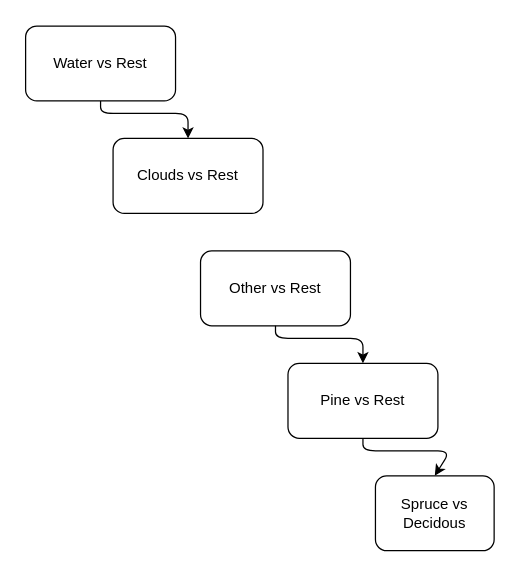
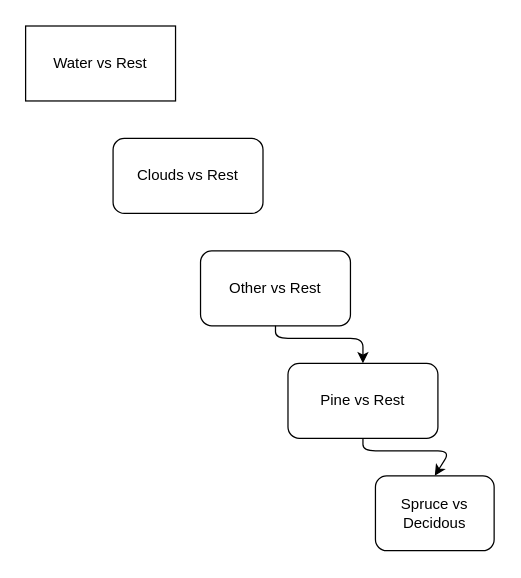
  <mxCell id="0" />
  <mxCell id="1" parent="0" />
- <mxCell id="2" style="edgeStyle=none;html=1;exitX=0.5;exitY=1;exitDx=0;exitDy=0;entryX=0.5;entryY=0;entryDx=0;entryDy=0;" edge="1" parent="1" source="3" target="4"><mxGeometry relative="1" as="geometry"><Array as="points"><mxPoint x="80" y="90" /><mxPoint x="150" y="90" /></Array></mxGeometry></mxCell>
- <mxCell id="3" value="Water vs Rest" style="rounded=1;whiteSpace=wrap;html=1;" vertex="1" parent="1"><mxGeometry x="20" y="20" width="120" height="60" as="geometry" /></mxCell>
+ <mxCell id="3" value="Water vs Rest" style="whiteSpace=wrap;html=1;rounded=0;" vertex="1" parent="1"><mxGeometry x="20" y="20" width="120" height="60" as="geometry" /></mxCell>
  <mxCell id="4" value="Clouds vs Rest" style="rounded=1;whiteSpace=wrap;html=1;" vertex="1" parent="1"><mxGeometry x="90" y="110" width="120" height="60" as="geometry" /></mxCell>
  <mxCell id="5" value="Other vs Rest" style="rounded=1;whiteSpace=wrap;html=1;" vertex="1" parent="1"><mxGeometry x="160" y="200" width="120" height="60" as="geometry" /></mxCell>
  <mxCell id="6" style="edgeStyle=none;html=1;exitX=0.5;exitY=1;exitDx=0;exitDy=0;entryX=0.5;entryY=0;entryDx=0;entryDy=0;" edge="1" parent="1" target="7"><mxGeometry relative="1" as="geometry"><Array as="points"><mxPoint x="220" y="270" /><mxPoint x="290" y="270" /></Array><mxPoint x="220" y="260" as="sourcePoint" /></mxGeometry></mxCell>
  <mxCell id="7" value="Pine vs Rest" style="rounded=1;whiteSpace=wrap;html=1;" vertex="1" parent="1"><mxGeometry x="230" y="290" width="120" height="60" as="geometry" /></mxCell>
  <mxCell id="8" style="edgeStyle=none;html=1;exitX=0.5;exitY=1;exitDx=0;exitDy=0;entryX=0.5;entryY=0;entryDx=0;entryDy=0;" edge="1" parent="1" target="9"><mxGeometry relative="1" as="geometry"><Array as="points"><mxPoint x="290" y="360" /><mxPoint x="360" y="360" /></Array><mxPoint x="290" y="350" as="sourcePoint" /></mxGeometry></mxCell>
  <mxCell id="9" value="Spruce vs Decidous" style="rounded=1;whiteSpace=wrap;html=1;" vertex="1" parent="1"><mxGeometry x="300" y="380" width="95" height="60" as="geometry" /></mxCell>
